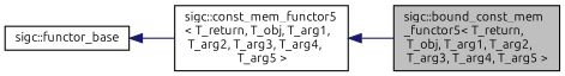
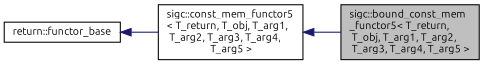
  digraph {
    rankdir=LR
    fontname=Ubuntu
    node [color=black fillcolor=white fontname=Ubuntu fontsize=10 shape=record style=filled]
    edge [color=midnightblue dir=back fontname=Ubuntu fontsize=10 labelfontname=Sans labelfontsize=10 style=solid]
    n1 [fillcolor=grey75 fontcolor=black height=0.2 label="sigc::bound_const_mem\l_functor5\< T_return,\l T_obj, T_arg1, T_arg2,\l T_arg3, T_arg4, T_arg5 \>" width=0.4]
    n2 [height=0.2 label="sigc::const_mem_functor5\l\< T_return, T_obj, T_arg1,\l T_arg2, T_arg3, T_arg4,\l T_arg5 \>" width=0.4]
-   n3 [height=0.2 label="sigc::functor_base" width=0.4]
+   n3 [height=0.2 label="return::functor_base" width=0.4]
    n2 -> n1
    n3 -> n2
  }
